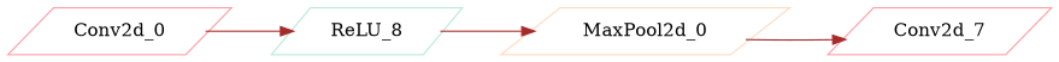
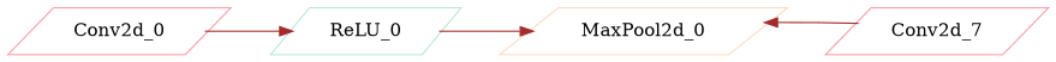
  strict digraph {
    rankdir=LR
    node [color="#FF9AA2" params=2359808 shape=parallelogram type=Conv2d]
    edge [color=brown]
    Conv2d_0 [layer_name="features.25"]
-   ReLU_0 [color="#B5EAD7" layer_name="features.26" params=0 type=ReLU label=ReLU_8]
+   ReLU_0 [color="#B5EAD7" layer_name="features.26" params=0 type=ReLU]
    MaxPool2d_0 [color="#FFDAC1" layer_name="features.27" params=0 type=MaxPool2d]
    n4 [label=Conv2d_7 layer_name="features.28"]
    Conv2d_0 -> ReLU_0
    ReLU_0 -> MaxPool2d_0
-   MaxPool2d_0 -> n4
+   n4 -> MaxPool2d_0
  }
